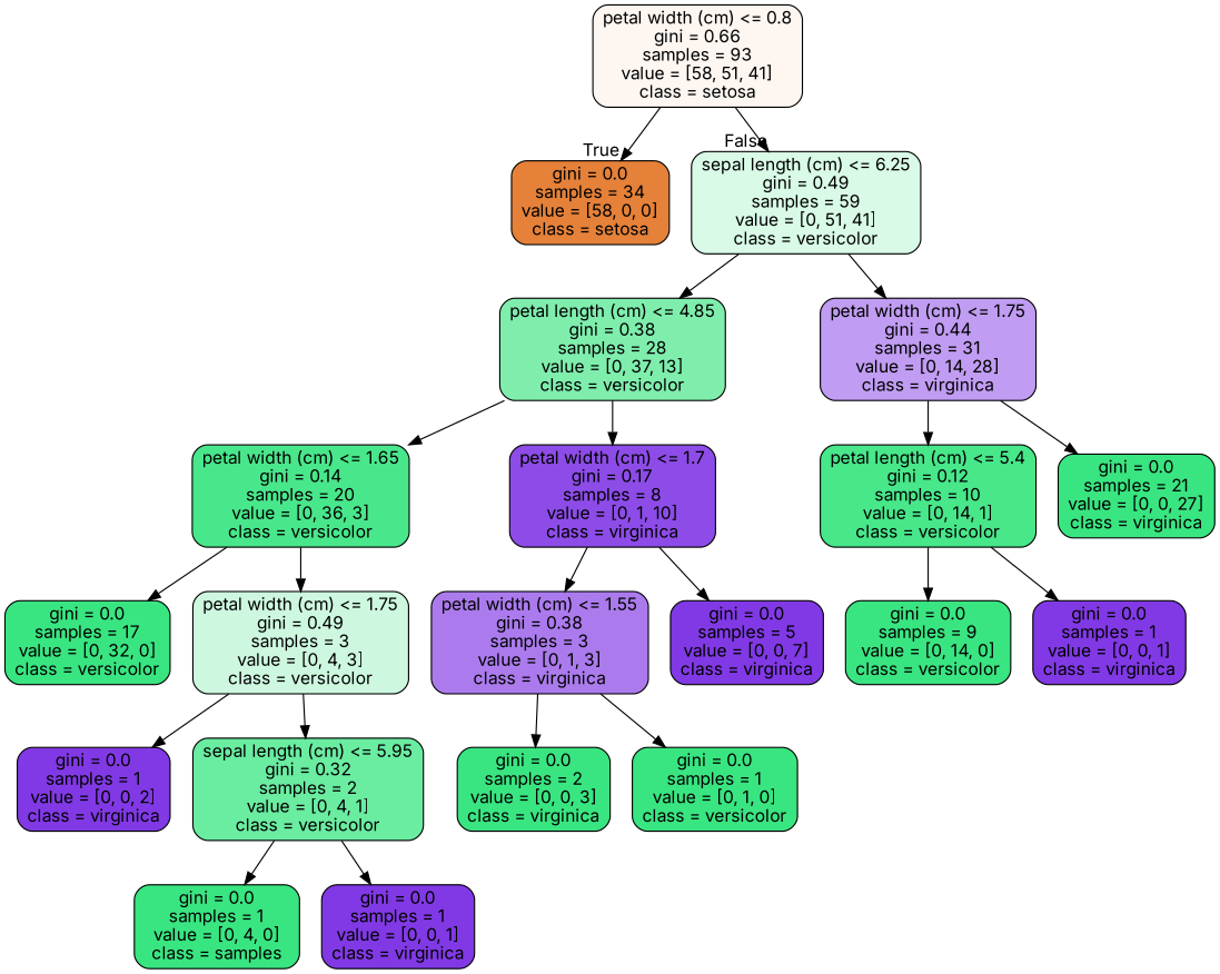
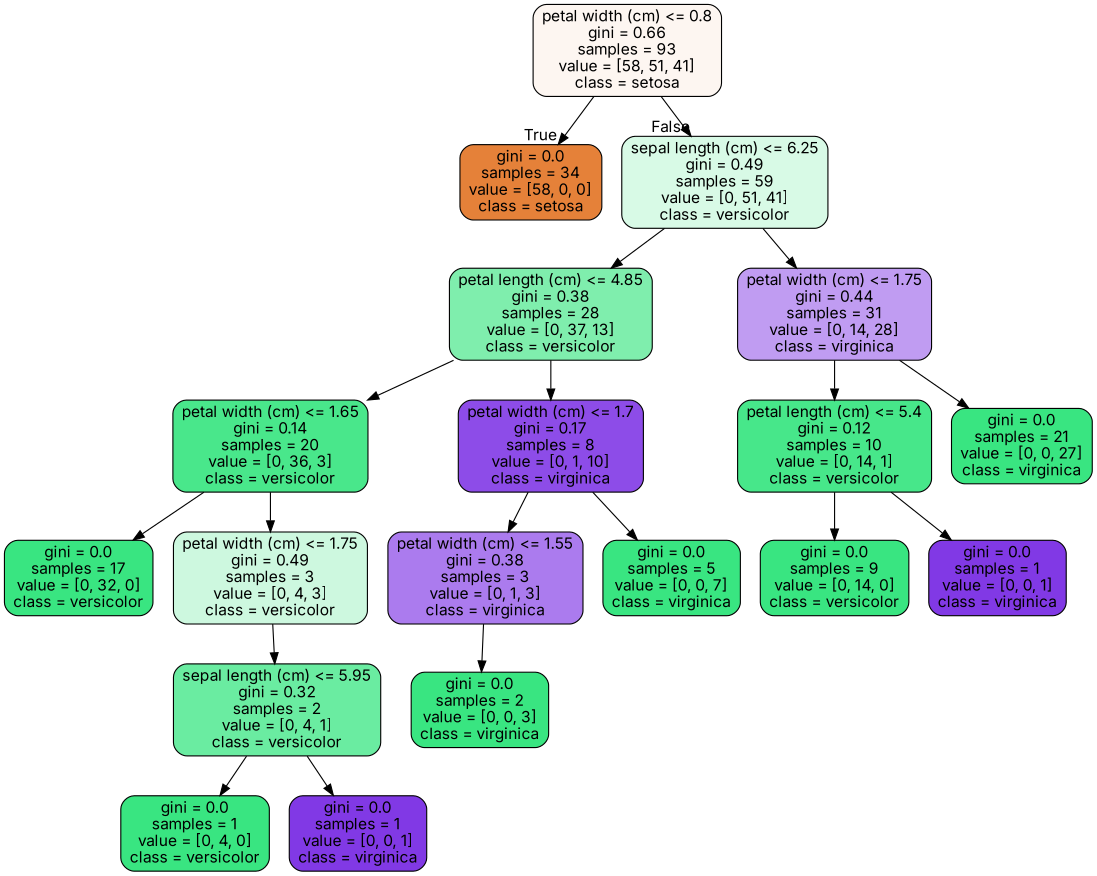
  digraph {
    fontname=Inter
    node [color=black fillcolor="#39e581ff" fontname=Inter shape=box style="filled, rounded"]
    edge [fontname=Inter]
    n1 [fillcolor="#e5813912" label="petal width (cm) <= 0.8\ngini = 0.66\nsamples = 93\nvalue = [58, 51, 41]\nclass = setosa"]
    n2 [fillcolor="#e58139ff" label="gini = 0.0\nsamples = 34\nvalue = [58, 0, 0]\nclass = setosa"]
    n3 [fillcolor="#39e58132" label="sepal length (cm) <= 6.25\ngini = 0.49\nsamples = 59\nvalue = [0, 51, 41]\nclass = versicolor"]
    n4 [fillcolor="#39e581a5" label="petal length (cm) <= 4.85\ngini = 0.38\nsamples = 28\nvalue = [0, 37, 13]\nclass = versicolor"]
    n5 [fillcolor="#8139e57f" label="petal width (cm) <= 1.75\ngini = 0.44\nsamples = 31\nvalue = [0, 14, 28]\nclass = virginica"]
    n6 [fillcolor="#39e581ea" label="petal width (cm) <= 1.65\ngini = 0.14\nsamples = 20\nvalue = [0, 36, 3]\nclass = versicolor"]
    n7 [fillcolor="#8139e5e6" label="petal width (cm) <= 1.7\ngini = 0.17\nsamples = 8\nvalue = [0, 1, 10]\nclass = virginica"]
    n8 [fillcolor="#39e581ed" label="petal length (cm) <= 5.4\ngini = 0.12\nsamples = 10\nvalue = [0, 14, 1]\nclass = versicolor"]
    n9 [label="gini = 0.0\nsamples = 21\nvalue = [0, 0, 27]\nclass = virginica"]
    n10 [label="gini = 0.0\nsamples = 17\nvalue = [0, 32, 0]\nclass = versicolor"]
    n11 [fillcolor="#39e58140" label="petal width (cm) <= 1.75\ngini = 0.49\nsamples = 3\nvalue = [0, 4, 3]\nclass = versicolor"]
    n12 [fillcolor="#8139e5aa" label="petal width (cm) <= 1.55\ngini = 0.38\nsamples = 3\nvalue = [0, 1, 3]\nclass = virginica"]
-   n13 [fillcolor="#8139e5ff" label="gini = 0.0\nsamples = 5\nvalue = [0, 0, 7]\nclass = virginica"]
-   n14 [fillcolor="#8139e5ff" label="gini = 0.0\nsamples = 1\nvalue = [0, 0, 2]\nclass = virginica"]
+   n13 [label="gini = 0.0\nsamples = 5\nvalue = [0, 0, 7]\nclass = virginica"]
    n15 [fillcolor="#39e581bf" label="sepal length (cm) <= 5.95\ngini = 0.32\nsamples = 2\nvalue = [0, 4, 1]\nclass = versicolor"]
-   n16 [label="gini = 0.0\nsamples = 1\nvalue = [0, 4, 0]\nclass = samples"]
+   n16 [label="gini = 0.0\nsamples = 1\nvalue = [0, 4, 0]\nclass = versicolor"]
    n17 [fillcolor="#8139e5ff" label="gini = 0.0\nsamples = 1\nvalue = [0, 0, 1]\nclass = virginica"]
    n18 [label="gini = 0.0\nsamples = 2\nvalue = [0, 0, 3]\nclass = virginica"]
-   n19 [label="gini = 0.0\nsamples = 1\nvalue = [0, 1, 0]\nclass = versicolor"]
    n20 [label="gini = 0.0\nsamples = 9\nvalue = [0, 14, 0]\nclass = versicolor"]
    n21 [fillcolor="#8139e5ff" label="gini = 0.0\nsamples = 1\nvalue = [0, 0, 1]\nclass = virginica"]
    n1 -> n2 [headlabel=True labelangle=45 labeldistance=2.5]
    n1 -> n3 [headlabel=False labelangle=-45 labeldistance=2.5]
    n3 -> n4
    n3 -> n5
    n4 -> n6
    n4 -> n7
    n5 -> n8
    n5 -> n9
    n6 -> n10
    n6 -> n11
    n7 -> n12
    n7 -> n13
    n8 -> n20
    n8 -> n21
-   n11 -> n14
    n11 -> n15
    n12 -> n18
-   n12 -> n19
    n15 -> n16
    n15 -> n17
  }
